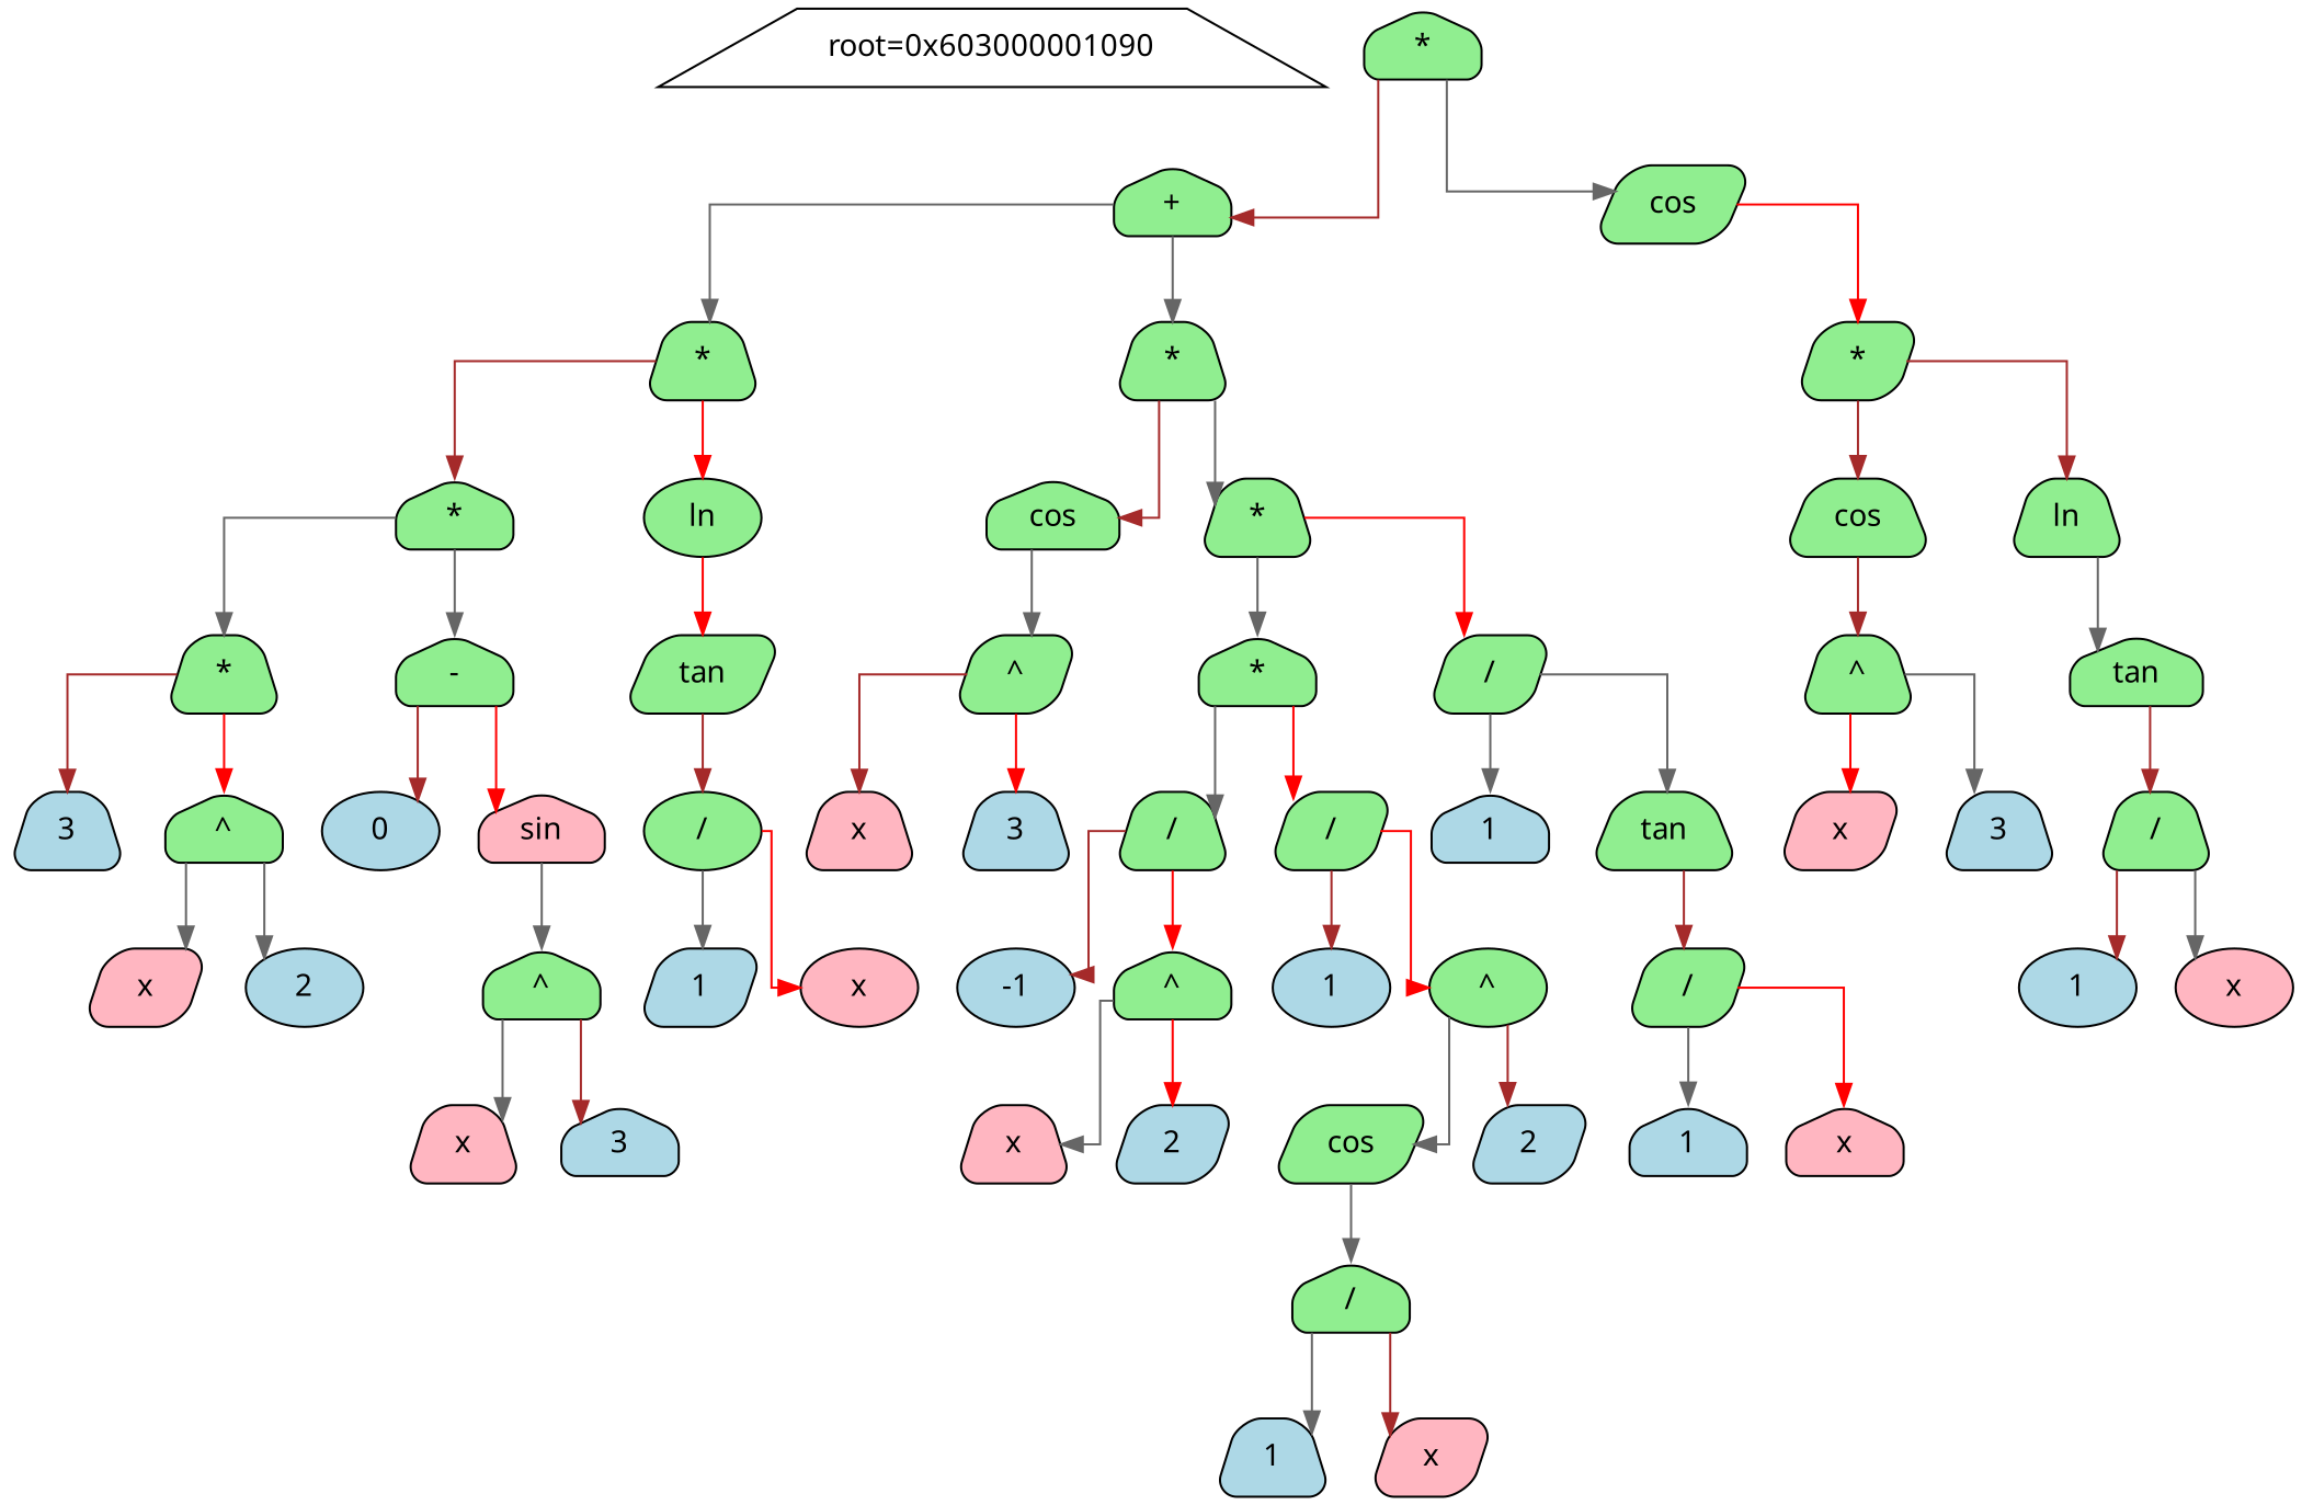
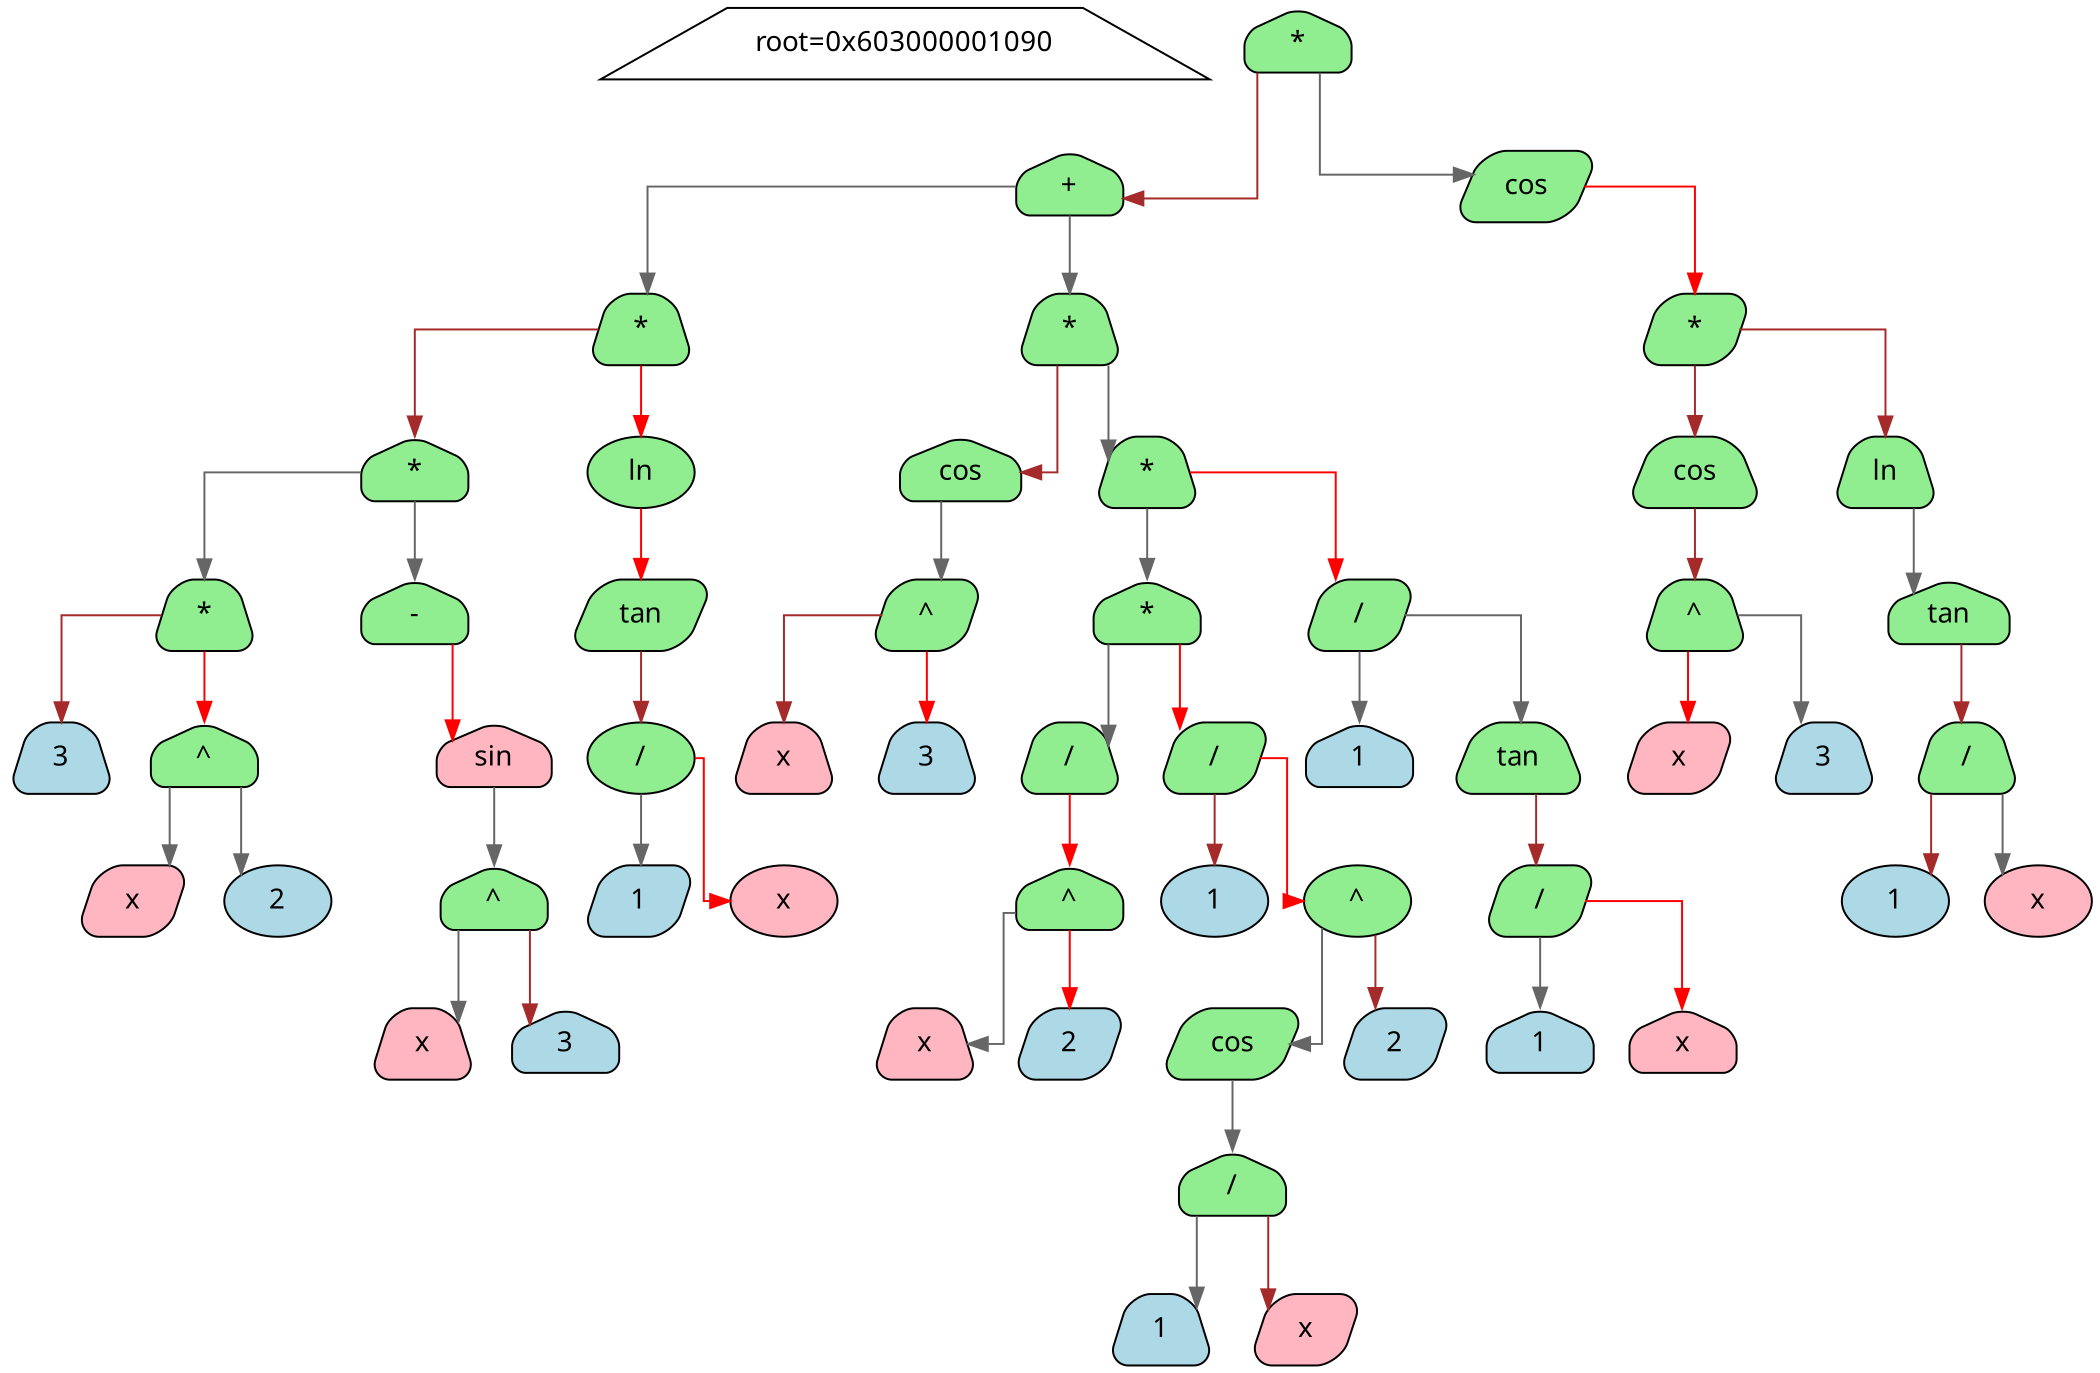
  digraph {
    fontname="Noto Sans"
    splines=ortho
    node [fontname="Noto Sans" fontsize=14 shape=trapezium fillcolor=lightgreen style="rounded,filled"]
    edge [color=gray40 fontname="Noto Sans"]
    n1 [label="root=0x603000001090" fillcolor="" style=""]
    n2 [label="*" shape=house]
    n3 [label="+" shape=house]
    n4 [label=cos shape=parallelogram]
    n5 [label="*"]
    n6 [label="*"]
    n7 [label="*" shape=parallelogram]
    n8 [label="*" shape=house]
    n9 [label=ln shape=ellipse]
    n10 [label=cos shape=house]
    n11 [label="*"]
    n12 [label="*"]
    n13 [label="-" shape=house]
    n14 [label=tan shape=parallelogram]
    n15 [fillcolor=lightblue label=3]
    n16 [label="^" shape=house]
-   n17 [fillcolor=lightblue label=0 shape=ellipse]
    n18 [fillcolor=lightpink label=sin shape=house]
    n19 [fillcolor=lightpink label=x shape=parallelogram]
    n20 [fillcolor=lightblue label=2 shape=ellipse]
    n21 [label="^" shape=house]
    n22 [fillcolor=lightpink label=x]
    n23 [fillcolor=lightblue label=3 shape=house]
    n24 [label="/" shape=ellipse]
    n25 [fillcolor=lightblue label=1 shape=parallelogram]
    n26 [fillcolor=lightpink label=x shape=ellipse]
    n27 [label="^" shape=parallelogram]
    n28 [label="*" shape=house]
    n29 [label="/" shape=parallelogram]
    n30 [fillcolor=lightpink label=x]
    n31 [fillcolor=lightblue label=3]
    n32 [label="/"]
    n33 [label="/" shape=parallelogram]
    n34 [fillcolor=lightblue label=1 shape=house]
    n35 [label=tan]
-   n36 [fillcolor=lightblue label=-1 shape=ellipse]
    n37 [label="^" shape=house]
    n38 [fillcolor=lightblue label=1 shape=ellipse]
    n39 [label="^" shape=ellipse]
    n40 [fillcolor=lightpink label=x]
    n41 [fillcolor=lightblue label=2 shape=parallelogram]
    n42 [label=cos shape=parallelogram]
    n43 [fillcolor=lightblue label=2 shape=parallelogram]
    n44 [label="/" shape=house]
    n45 [fillcolor=lightblue label=1]
    n46 [fillcolor=lightpink label=x shape=parallelogram]
    n47 [label="/" shape=parallelogram]
    n48 [fillcolor=lightblue label=1 shape=house]
    n49 [fillcolor=lightpink label=x shape=house]
    n50 [label=cos]
    n51 [label=ln]
    n52 [label="^"]
    n53 [label=tan shape=house]
    n54 [fillcolor=lightpink label=x shape=parallelogram]
    n55 [fillcolor=lightblue label=3]
    n56 [label="/"]
    n57 [fillcolor=lightblue label=1 shape=ellipse]
    n58 [fillcolor=lightpink label=x shape=ellipse]
    n2 -> n3 [color=brown]
    n2 -> n4
    n3 -> n5
    n3 -> n6
    n4 -> n7 [color=red]
    n5 -> n8 [color=brown]
    n5 -> n9 [color=red]
    n6 -> n10 [color=brown]
    n6 -> n11
    n7 -> n50 [color=brown]
    n7 -> n51 [color=brown]
    n8 -> n12
    n8 -> n13
    n9 -> n14 [color=red]
    n10 -> n27
    n11 -> n28
    n11 -> n29 [color=red]
    n12 -> n15 [color=brown]
    n12 -> n16 [color=red]
-   n13 -> n17 [color=brown]
    n13 -> n18 [color=red]
    n14 -> n24 [color=brown]
    n16 -> n19
    n16 -> n20
    n18 -> n21
    n21 -> n22
    n21 -> n23 [color=brown]
    n24 -> n25
    n24 -> n26 [color=red]
    n27 -> n30 [color=brown]
    n27 -> n31 [color=red]
    n28 -> n32
    n28 -> n33 [color=red]
    n29 -> n34
    n29 -> n35
-   n32 -> n36 [color=brown]
    n32 -> n37 [color=red]
    n33 -> n38 [color=brown]
    n33 -> n39 [color=red]
    n35 -> n47 [color=brown]
    n37 -> n40
    n37 -> n41 [color=red]
    n39 -> n42
    n39 -> n43 [color=brown]
    n42 -> n44
    n44 -> n45
    n44 -> n46 [color=brown]
    n47 -> n48
    n47 -> n49 [color=red]
    n50 -> n52 [color=brown]
    n51 -> n53
    n52 -> n54 [color=red]
    n52 -> n55
    n53 -> n56 [color=brown]
    n56 -> n57 [color=brown]
    n56 -> n58
  }
